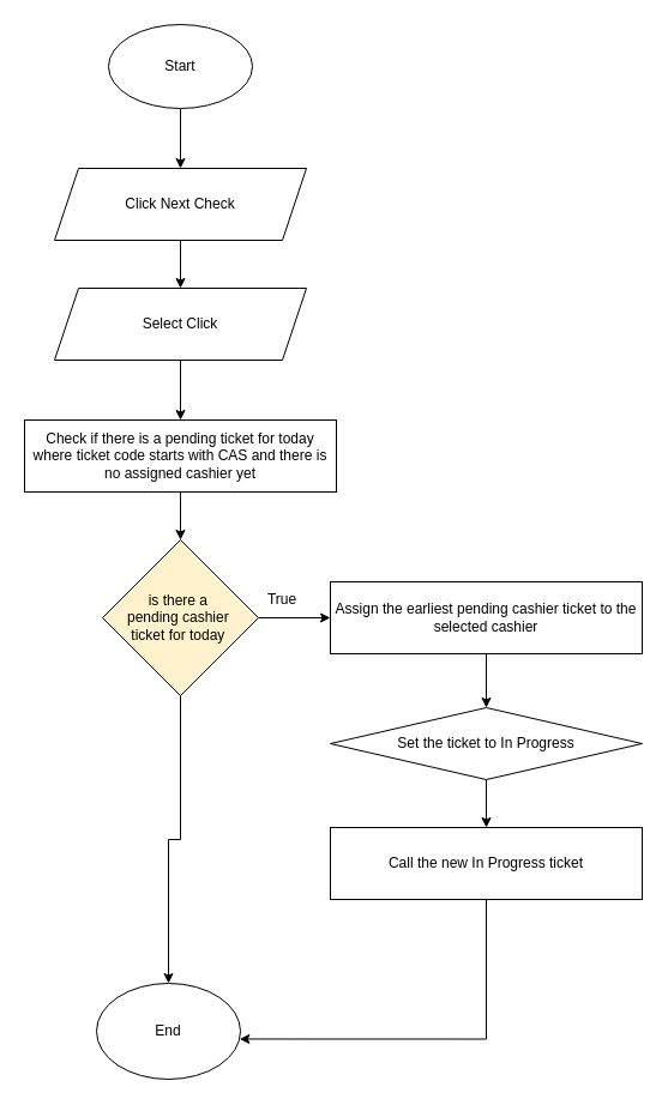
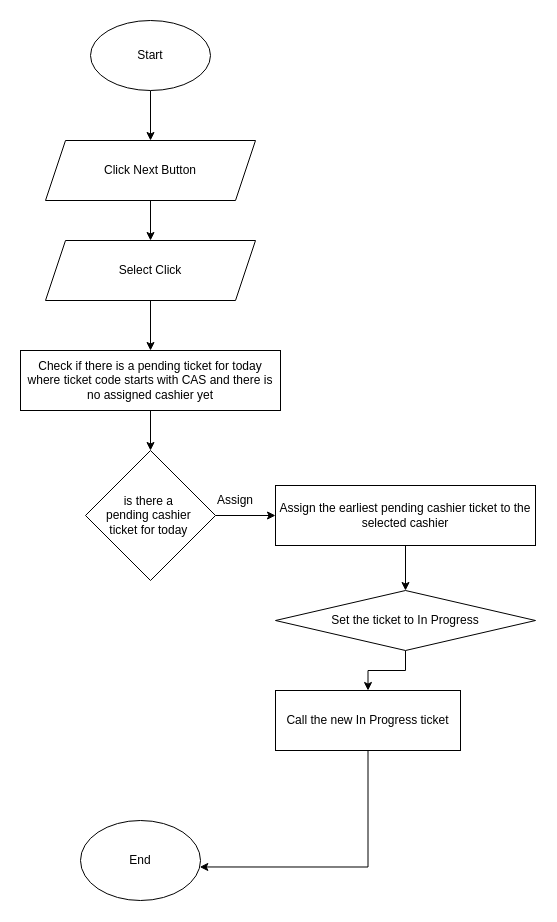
  <mxCell id="0" />
  <mxCell id="1" parent="0" />
  <mxCell id="2" style="edgeStyle=orthogonalEdgeStyle;rounded=0;orthogonalLoop=1;jettySize=auto;html=1;entryX=0.5;entryY=0;entryDx=0;entryDy=0;" edge="1" parent="1" source="3" target="5"><mxGeometry relative="1" as="geometry" /></mxCell>
  <mxCell id="3" value="Start" style="ellipse;whiteSpace=wrap;html=1;" vertex="1" parent="1"><mxGeometry x="90" y="20" width="120" height="70" as="geometry" /></mxCell>
  <mxCell id="4" style="edgeStyle=orthogonalEdgeStyle;rounded=0;orthogonalLoop=1;jettySize=auto;html=1;entryX=0.5;entryY=0;entryDx=0;entryDy=0;" edge="1" parent="1" source="5" target="7"><mxGeometry relative="1" as="geometry" /></mxCell>
- <mxCell id="5" value="Click Next Check" style="shape=parallelogram;perimeter=parallelogramPerimeter;whiteSpace=wrap;html=1;fixedSize=1;" vertex="1" parent="1"><mxGeometry x="45" y="140" width="210" height="60" as="geometry" /></mxCell>
+ <mxCell id="5" value="Click Next Button" style="shape=parallelogram;perimeter=parallelogramPerimeter;whiteSpace=wrap;html=1;fixedSize=1;" vertex="1" parent="1"><mxGeometry x="45" y="140" width="210" height="60" as="geometry" /></mxCell>
  <mxCell id="6" style="edgeStyle=orthogonalEdgeStyle;rounded=0;orthogonalLoop=1;jettySize=auto;html=1;entryX=0.5;entryY=0;entryDx=0;entryDy=0;" edge="1" parent="1" source="7" target="9"><mxGeometry relative="1" as="geometry" /></mxCell>
  <mxCell id="7" value="Select Click" style="shape=parallelogram;perimeter=parallelogramPerimeter;whiteSpace=wrap;html=1;fixedSize=1;" vertex="1" parent="1"><mxGeometry x="45" y="240" width="210" height="60" as="geometry" /></mxCell>
  <mxCell id="8" style="edgeStyle=orthogonalEdgeStyle;rounded=0;orthogonalLoop=1;jettySize=auto;html=1;entryX=0.5;entryY=0;entryDx=0;entryDy=0;" edge="1" parent="1" source="9" target="12"><mxGeometry relative="1" as="geometry" /></mxCell>
  <mxCell id="9" value="Check if there is a pending ticket for today where ticket code starts with CAS and there is no assigned cashier yet" style="rounded=0;whiteSpace=wrap;html=1;" vertex="1" parent="1"><mxGeometry x="20" y="350" width="260" height="60" as="geometry" /></mxCell>
  <mxCell id="10" style="edgeStyle=orthogonalEdgeStyle;rounded=0;orthogonalLoop=1;jettySize=auto;html=1;entryX=0;entryY=0.5;entryDx=0;entryDy=0;" edge="1" parent="1" source="12" target="15"><mxGeometry relative="1" as="geometry" /></mxCell>
- <mxCell id="11" style="edgeStyle=orthogonalEdgeStyle;rounded=0;orthogonalLoop=1;jettySize=auto;html=1;entryX=0.5;entryY=0;entryDx=0;entryDy=0;" edge="1" parent="1" source="12" target="13"><mxGeometry relative="1" as="geometry" /></mxCell>
- <mxCell id="12" value="is there&amp;nbsp;&lt;span style=&quot;background-color: transparent; color: light-dark(rgb(0, 0, 0), rgb(255, 255, 255));&quot;&gt;a&amp;nbsp;&lt;/span&gt;&lt;div&gt;&lt;span style=&quot;background-color: transparent; color: light-dark(rgb(0, 0, 0), rgb(255, 255, 255));&quot;&gt;pending cashier&amp;nbsp;&lt;/span&gt;&lt;/div&gt;&lt;div&gt;&lt;span style=&quot;background-color: transparent; color: light-dark(rgb(0, 0, 0), rgb(255, 255, 255));&quot;&gt;ticket for today&amp;nbsp;&lt;/span&gt;&lt;/div&gt;" style="rhombus;whiteSpace=wrap;html=1;fillColor=#fff2cc;" vertex="1" parent="1"><mxGeometry x="85" y="450" width="130" height="130" as="geometry" /></mxCell>
+ <mxCell id="12" value="is there&amp;nbsp;&lt;span style=&quot;background-color: transparent; color: light-dark(rgb(0, 0, 0), rgb(255, 255, 255));&quot;&gt;a&amp;nbsp;&lt;/span&gt;&lt;div&gt;&lt;span style=&quot;background-color: transparent; color: light-dark(rgb(0, 0, 0), rgb(255, 255, 255));&quot;&gt;pending cashier&amp;nbsp;&lt;/span&gt;&lt;/div&gt;&lt;div&gt;&lt;span style=&quot;background-color: transparent; color: light-dark(rgb(0, 0, 0), rgb(255, 255, 255));&quot;&gt;ticket for today&amp;nbsp;&lt;/span&gt;&lt;/div&gt;" style="rhombus;whiteSpace=wrap;html=1;" vertex="1" parent="1"><mxGeometry x="85" y="450" width="130" height="130" as="geometry" /></mxCell>
  <mxCell id="13" value="End" style="ellipse;whiteSpace=wrap;html=1;" vertex="1" parent="1"><mxGeometry x="80" y="820" width="120" height="80" as="geometry" /></mxCell>
  <mxCell id="14" style="edgeStyle=orthogonalEdgeStyle;rounded=0;orthogonalLoop=1;jettySize=auto;html=1;entryX=0.5;entryY=0;entryDx=0;entryDy=0;" edge="1" parent="1" source="15" target="17"><mxGeometry relative="1" as="geometry" /></mxCell>
  <mxCell id="15" value="Assign the earliest pending cashier ticket to the selected cashier" style="rounded=0;whiteSpace=wrap;html=1;" vertex="1" parent="1"><mxGeometry x="275" y="485" width="260" height="60" as="geometry" /></mxCell>
  <mxCell id="16" style="edgeStyle=orthogonalEdgeStyle;rounded=0;orthogonalLoop=1;jettySize=auto;html=1;entryX=0.5;entryY=0;entryDx=0;entryDy=0;" edge="1" parent="1" source="17" target="18"><mxGeometry relative="1" as="geometry" /></mxCell>
  <mxCell id="17" value="Set the ticket to In Progress" style="rhombus;whiteSpace=wrap;html=1;" vertex="1" parent="1"><mxGeometry x="275" y="590" width="260" height="60" as="geometry" /></mxCell>
- <mxCell id="18" value="Call the new In Progress ticket" style="rounded=0;whiteSpace=wrap;html=1;" vertex="1" parent="1"><mxGeometry x="275" y="690" width="260" height="60" as="geometry" /></mxCell>
+ <mxCell id="18" value="Call the new In Progress ticket" style="rounded=0;whiteSpace=wrap;html=1;" vertex="1" parent="1"><mxGeometry x="275" y="690" width="185" height="60" as="geometry" /></mxCell>
  <mxCell id="19" style="edgeStyle=orthogonalEdgeStyle;rounded=0;orthogonalLoop=1;jettySize=auto;html=1;entryX=0.994;entryY=0.581;entryDx=0;entryDy=0;entryPerimeter=0;exitX=0.5;exitY=1;exitDx=0;exitDy=0;" edge="1" parent="1" source="18" target="13"><mxGeometry relative="1" as="geometry" /></mxCell>
- <mxCell id="20" value="True" style="text;html=1;align=center;verticalAlign=middle;whiteSpace=wrap;rounded=0;" vertex="1" parent="1"><mxGeometry x="205" y="485" width="60" height="30" as="geometry" /></mxCell>
+ <mxCell id="20" value="Assign" style="text;html=1;align=center;verticalAlign=middle;whiteSpace=wrap;rounded=0;" vertex="1" parent="1"><mxGeometry x="205" y="485" width="60" height="30" as="geometry" /></mxCell>
